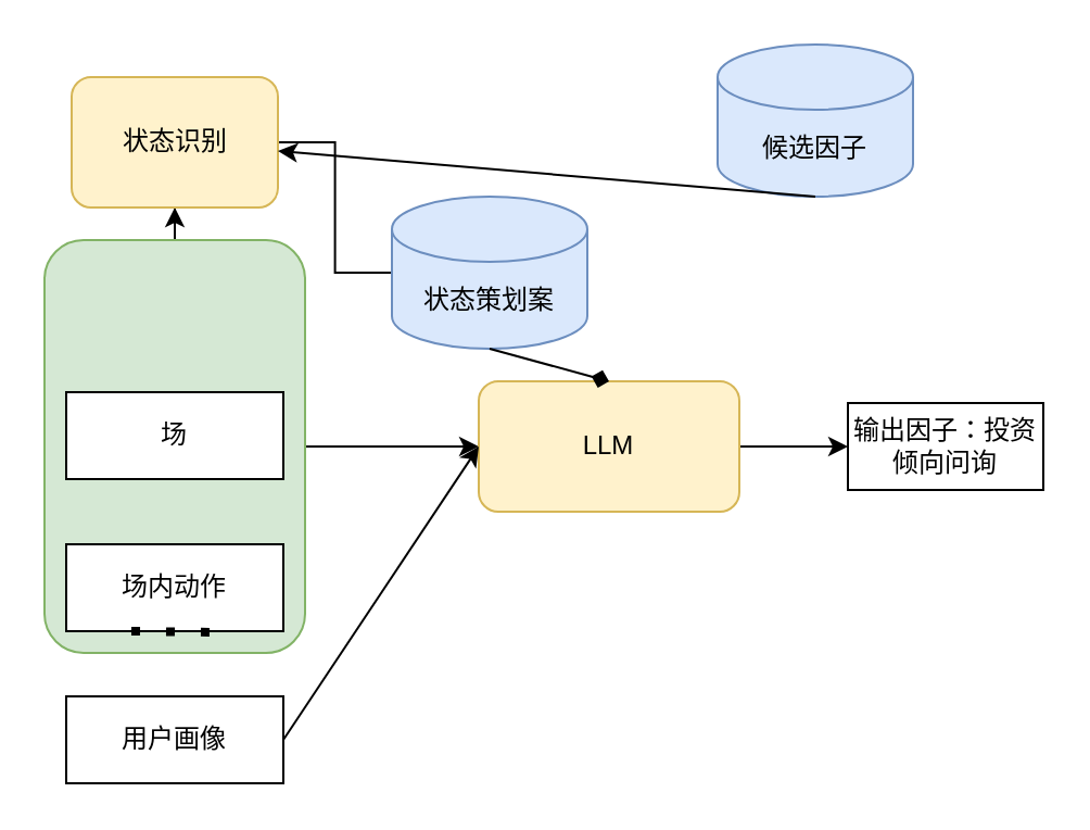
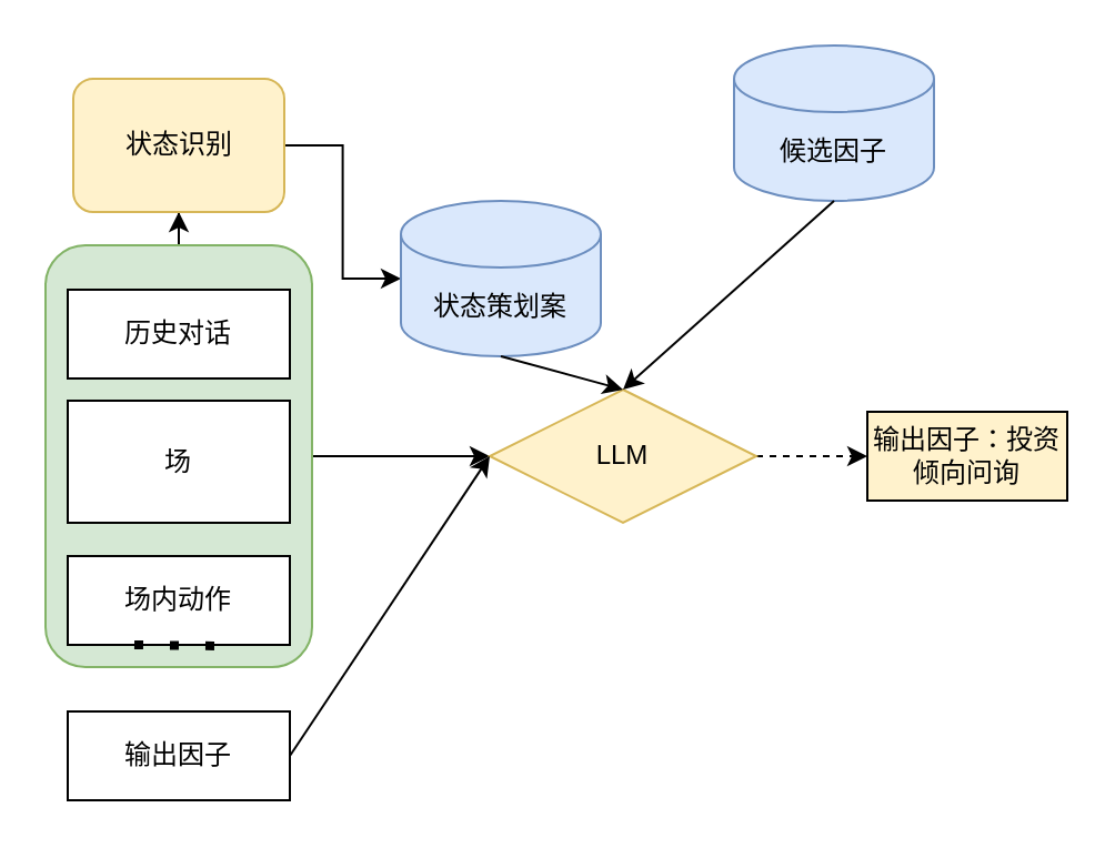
  <mxCell id="0" />
  <mxCell id="1" parent="0" />
  <mxCell id="2" value="" style="edgeStyle=orthogonalEdgeStyle;rounded=0;orthogonalLoop=1;jettySize=auto;html=1;" edge="1" parent="1" source="4" target="14"><mxGeometry relative="1" as="geometry" /></mxCell>
  <mxCell id="3" value="" style="edgeStyle=orthogonalEdgeStyle;rounded=0;orthogonalLoop=1;jettySize=auto;html=1;" edge="1" parent="1" source="4" target="11"><mxGeometry relative="1" as="geometry" /></mxCell>
  <mxCell id="4" value="" style="rounded=1;whiteSpace=wrap;html=1;fillColor=#d5e8d4;strokeColor=#82b366;" vertex="1" parent="1"><mxGeometry x="20" y="110" width="120" height="190" as="geometry" /></mxCell>
- <mxCell id="6" value="用户画像" style="rounded=0;whiteSpace=wrap;html=1;" vertex="1" parent="1"><mxGeometry x="30" y="320" width="100" height="40" as="geometry" /></mxCell>
- <mxCell id="7" value="场" style="rounded=0;whiteSpace=wrap;html=1;" vertex="1" parent="1"><mxGeometry x="30" y="180" width="100" height="40" as="geometry" /></mxCell>
+ <mxCell id="5" value="历史对话" style="rounded=0;whiteSpace=wrap;html=1;" vertex="1" parent="1"><mxGeometry x="30" y="130" width="100" height="40" as="geometry" /></mxCell>
+ <mxCell id="6" value="输出因子" style="rounded=0;whiteSpace=wrap;html=1;" vertex="1" parent="1"><mxGeometry x="30" y="320" width="100" height="40" as="geometry" /></mxCell>
+ <mxCell id="7" value="场" style="rounded=0;whiteSpace=wrap;html=1;" vertex="1" parent="1"><mxGeometry x="30" y="180" width="100" height="55" as="geometry" /></mxCell>
  <mxCell id="8" value="场内动作" style="rounded=0;whiteSpace=wrap;html=1;" vertex="1" parent="1"><mxGeometry x="30" y="250" width="100" height="40" as="geometry" /></mxCell>
  <mxCell id="9" value="" style="endArrow=none;dashed=1;html=1;dashPattern=1 3;strokeWidth=4;rounded=0;" edge="1" parent="1"><mxGeometry width="50" height="50" relative="1" as="geometry"><mxPoint x="60" y="290" as="sourcePoint" /><mxPoint x="100" y="290.5" as="targetPoint" /></mxGeometry></mxCell>
- <mxCell id="10" value="" style="edgeStyle=orthogonalEdgeStyle;rounded=0;orthogonalLoop=1;jettySize=auto;html=1;endArrow=none;" edge="1" parent="1" source="11" target="12"><mxGeometry relative="1" as="geometry" /></mxCell>
+ <mxCell id="10" value="" style="edgeStyle=orthogonalEdgeStyle;rounded=0;orthogonalLoop=1;jettySize=auto;html=1;" edge="1" parent="1" source="11" target="12"><mxGeometry relative="1" as="geometry" /></mxCell>
  <mxCell id="11" value="状态识别" style="rounded=1;whiteSpace=wrap;html=1;fillColor=#fff2cc;strokeColor=#d6b656;" vertex="1" parent="1"><mxGeometry x="32.5" y="35" width="95" height="60" as="geometry" /></mxCell>
  <mxCell id="12" value="状态策划案" style="shape=cylinder3;whiteSpace=wrap;html=1;boundedLbl=1;backgroundOutline=1;size=15;fillColor=#dae8fc;strokeColor=#6c8ebf;" vertex="1" parent="1"><mxGeometry x="180" y="90" width="90" height="70" as="geometry" /></mxCell>
- <mxCell id="13" value="" style="edgeStyle=orthogonalEdgeStyle;rounded=0;orthogonalLoop=1;jettySize=auto;html=1;" edge="1" parent="1" source="14" target="19"><mxGeometry relative="1" as="geometry" /></mxCell>
- <mxCell id="14" value="LLM" style="rounded=1;whiteSpace=wrap;html=1;fillColor=#fff2cc;strokeColor=#d6b656;" vertex="1" parent="1"><mxGeometry x="220" y="175" width="120" height="60" as="geometry" /></mxCell>
+ <mxCell id="13" value="" style="edgeStyle=orthogonalEdgeStyle;rounded=0;orthogonalLoop=1;jettySize=auto;html=1;dashed=1;" edge="1" parent="1" source="14" target="19"><mxGeometry relative="1" as="geometry" /></mxCell>
+ <mxCell id="14" value="LLM" style="rhombus;whiteSpace=wrap;html=1;fillColor=#fff2cc;strokeColor=#d6b656;" vertex="1" parent="1"><mxGeometry x="220" y="175" width="120" height="60" as="geometry" /></mxCell>
  <mxCell id="15" value="" style="endArrow=classic;html=1;rounded=0;entryX=0;entryY=0.5;entryDx=0;entryDy=0;" edge="1" parent="1" target="14"><mxGeometry width="50" height="50" relative="1" as="geometry"><mxPoint x="130" y="340" as="sourcePoint" /><mxPoint x="180" y="290" as="targetPoint" /></mxGeometry></mxCell>
  <mxCell id="16" value="候选因子" style="shape=cylinder3;whiteSpace=wrap;html=1;boundedLbl=1;backgroundOutline=1;size=15;fillColor=#dae8fc;strokeColor=#6c8ebf;" vertex="1" parent="1"><mxGeometry x="330" y="20" width="90" height="70" as="geometry" /></mxCell>
- <mxCell id="17" value="" style="endArrow=diamond;html=1;rounded=0;exitX=0.5;exitY=1;exitDx=0;exitDy=0;exitPerimeter=0;entryX=0.5;entryY=0;entryDx=0;entryDy=0;" edge="1" parent="1" source="12" target="14"><mxGeometry width="50" height="50" relative="1" as="geometry"><mxPoint x="550" y="325" as="sourcePoint" /><mxPoint x="600" y="275" as="targetPoint" /></mxGeometry></mxCell>
- <mxCell id="18" value="" style="endArrow=classic;html=1;rounded=0;exitX=0.5;exitY=1;exitDx=0;exitDy=0;exitPerimeter=0;" edge="1" parent="1" source="16" target="11"><mxGeometry width="50" height="50" relative="1" as="geometry"><mxPoint x="550" y="325" as="sourcePoint" /><mxPoint x="600" y="275" as="targetPoint" /></mxGeometry></mxCell>
- <mxCell id="19" value="输出因子：投资倾向问询" style="rounded=0;whiteSpace=wrap;html=1;" vertex="1" parent="1"><mxGeometry x="390" y="185" width="90" height="40" as="geometry" /></mxCell>
+ <mxCell id="17" value="" style="endArrow=classic;html=1;rounded=0;exitX=0.5;exitY=1;exitDx=0;exitDy=0;exitPerimeter=0;entryX=0.5;entryY=0;entryDx=0;entryDy=0;" edge="1" parent="1" source="12" target="14"><mxGeometry width="50" height="50" relative="1" as="geometry"><mxPoint x="550" y="325" as="sourcePoint" /><mxPoint x="600" y="275" as="targetPoint" /></mxGeometry></mxCell>
+ <mxCell id="18" value="" style="endArrow=classic;html=1;rounded=0;exitX=0.5;exitY=1;exitDx=0;exitDy=0;exitPerimeter=0;entryX=0.5;entryY=0;entryDx=0;entryDy=0;" edge="1" parent="1" source="16" target="14"><mxGeometry width="50" height="50" relative="1" as="geometry"><mxPoint x="550" y="325" as="sourcePoint" /><mxPoint x="600" y="275" as="targetPoint" /></mxGeometry></mxCell>
+ <mxCell id="19" value="输出因子：投资倾向问询" style="rounded=0;whiteSpace=wrap;html=1;fillColor=#fff2cc;" vertex="1" parent="1"><mxGeometry x="390" y="185" width="90" height="40" as="geometry" /></mxCell>
